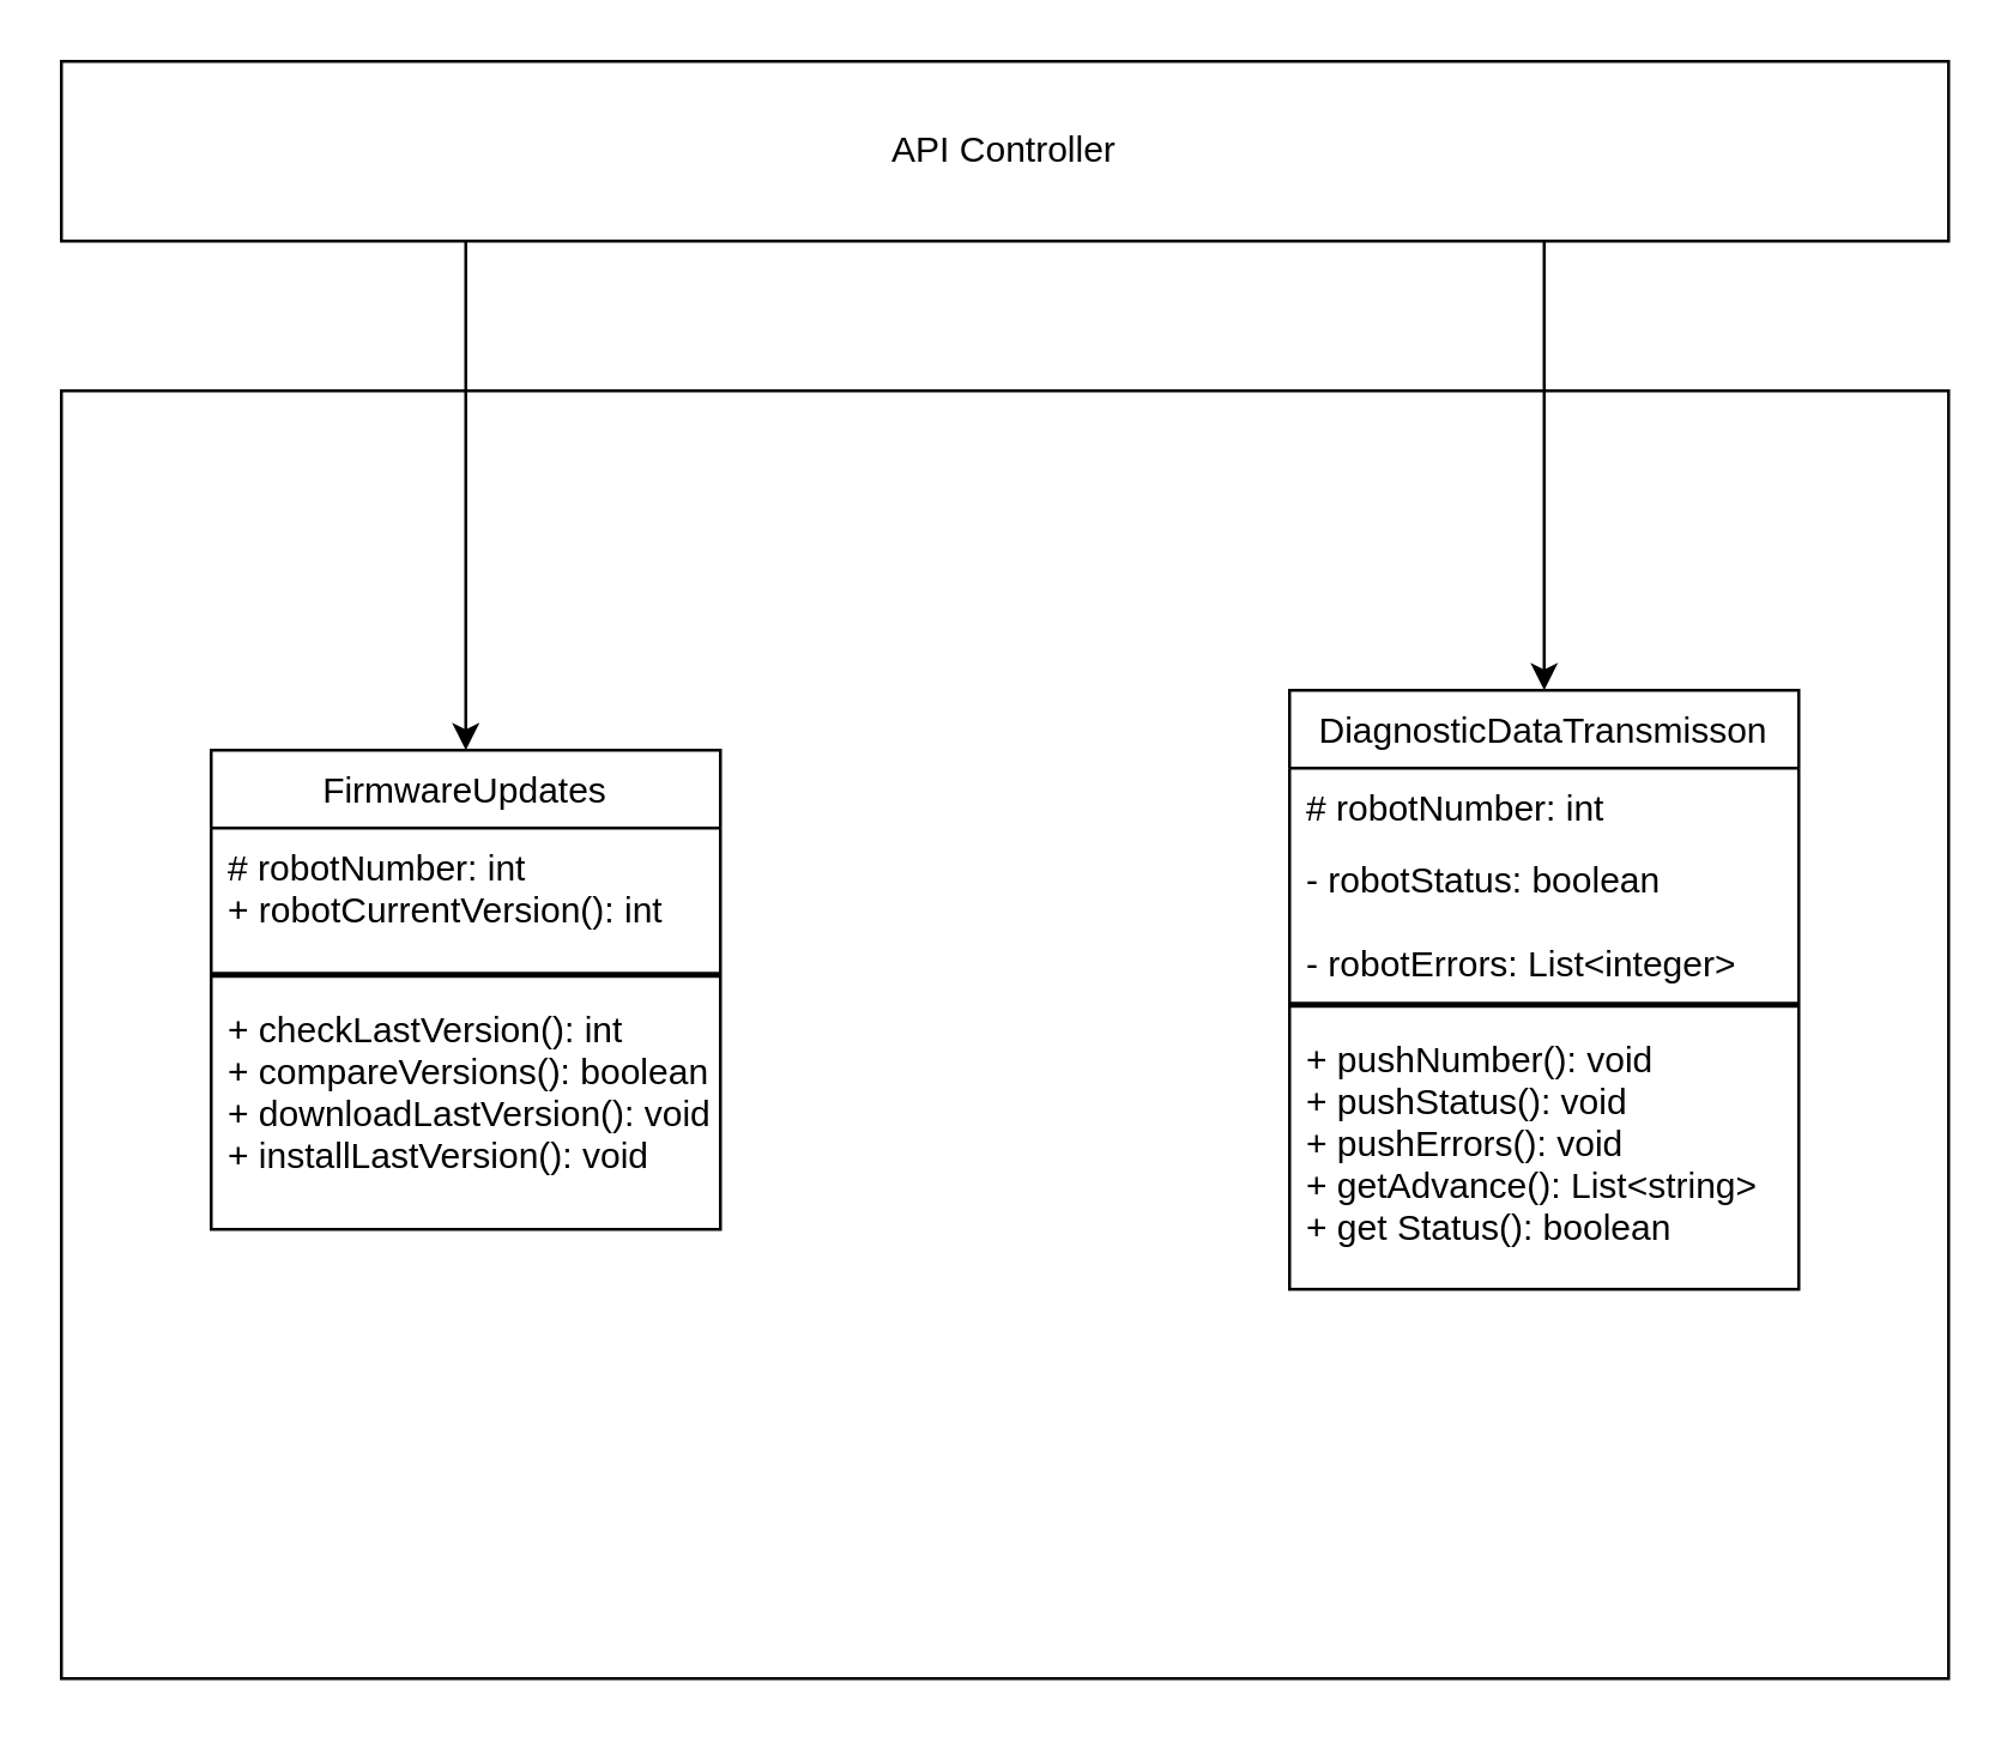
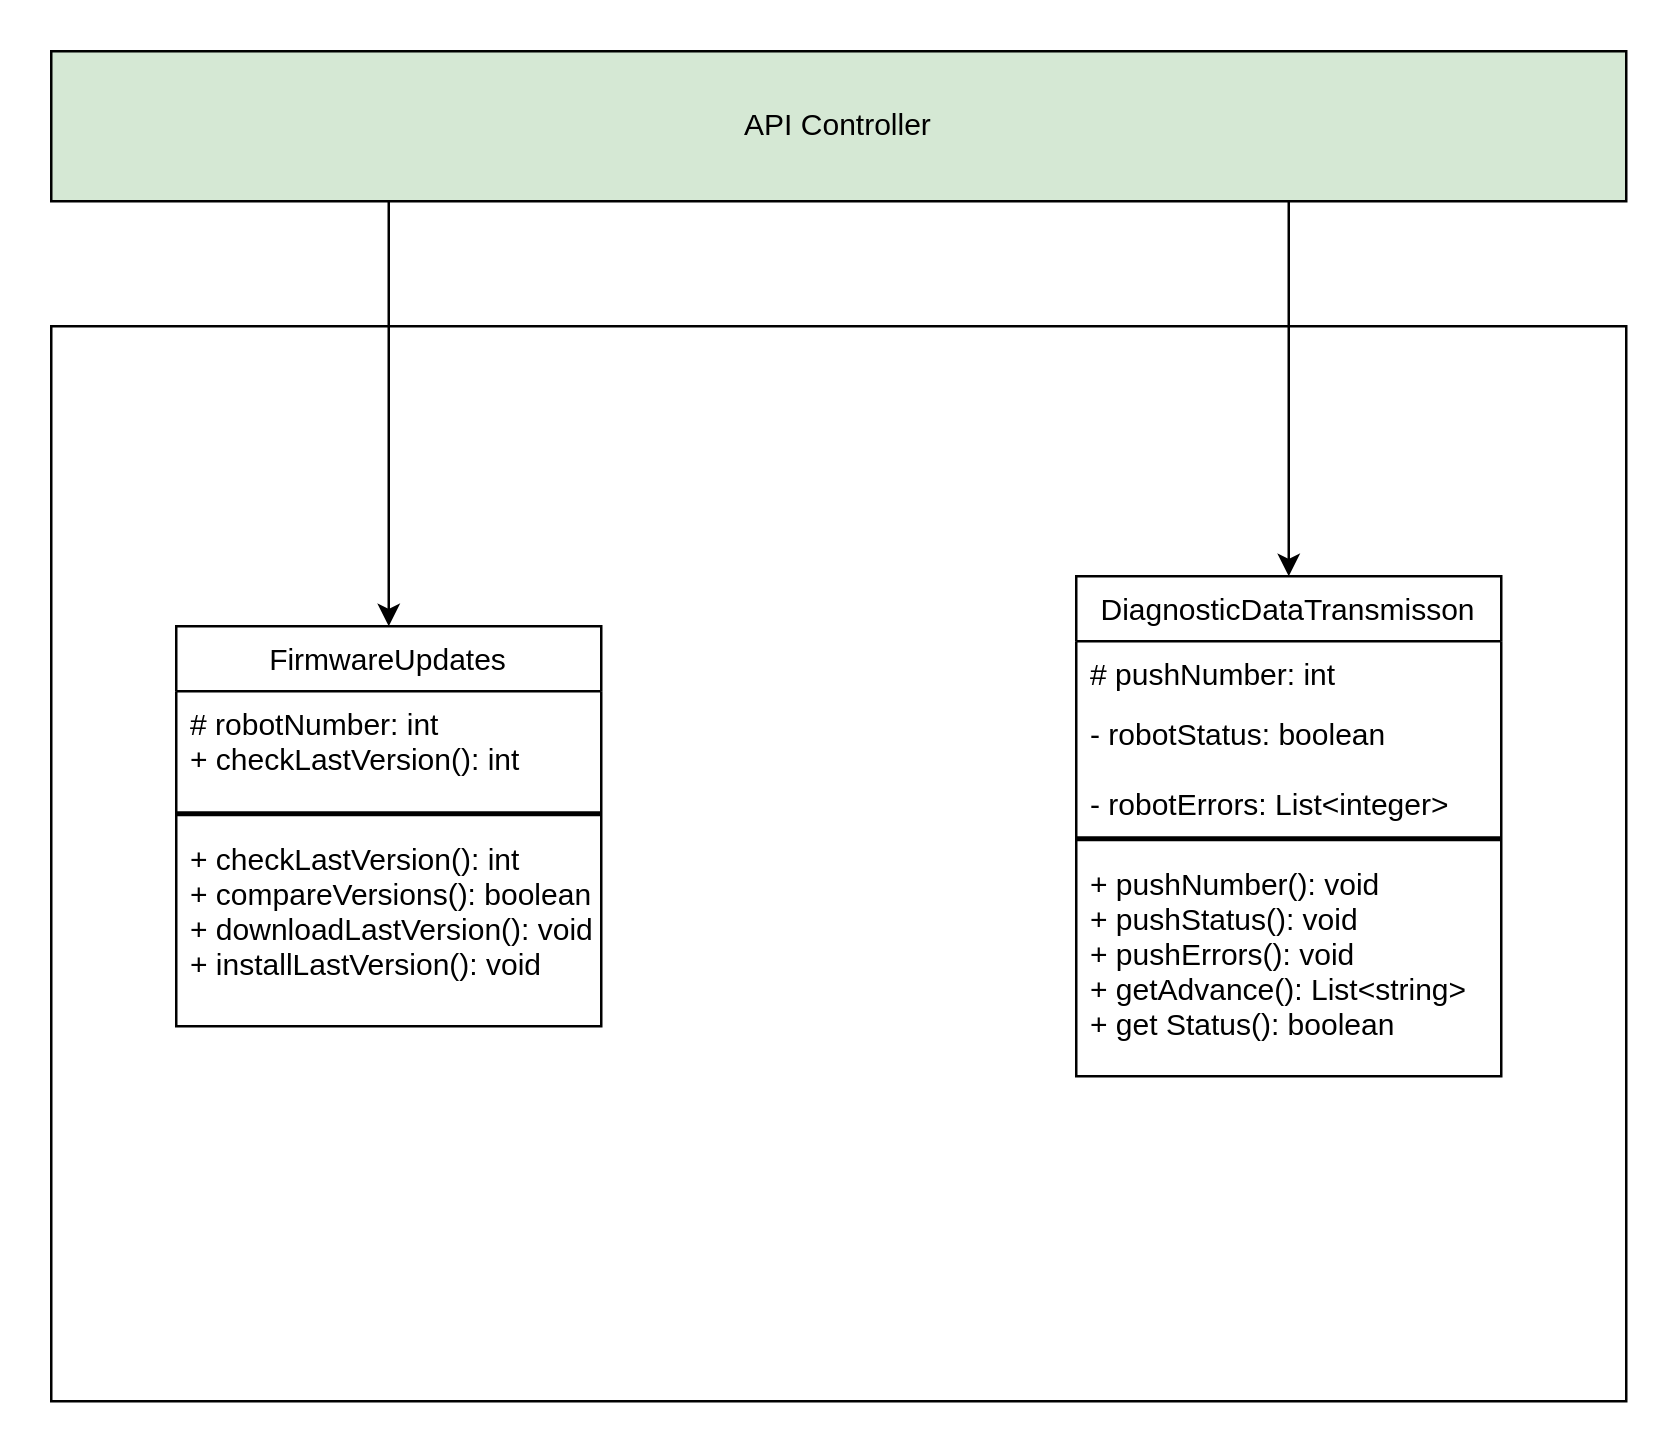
  <mxCell id="0" />
  <mxCell id="1" parent="0" />
  <mxCell id="2" value="" style="rounded=0;whiteSpace=wrap;html=1;" vertex="1" parent="1"><mxGeometry x="20" y="130" width="630" height="430" as="geometry" /></mxCell>
- <mxCell id="3" value="API Controller" style="rounded=1;whiteSpace=wrap;html=1;arcSize=0;" parent="1" vertex="1"><mxGeometry x="20" y="20" width="630" height="60" as="geometry" /></mxCell>
+ <mxCell id="3" value="API Controller" style="rounded=1;whiteSpace=wrap;html=1;arcSize=0;fillColor=#d5e8d4;" parent="1" vertex="1"><mxGeometry x="20" y="20" width="630" height="60" as="geometry" /></mxCell>
  <mxCell id="4" value="FirmwareUpdates" style="swimlane;fontStyle=0;childLayout=stackLayout;horizontal=1;startSize=26;fillColor=none;horizontalStack=0;resizeParent=1;resizeParentMax=0;resizeLast=0;collapsible=1;marginBottom=0;" vertex="1" parent="1"><mxGeometry x="70" y="250" width="170" height="160" as="geometry" /></mxCell>
- <mxCell id="5" value="# robotNumber: int&#10;+ robotCurrentVersion(): int" style="text;strokeColor=none;fillColor=none;align=left;verticalAlign=top;spacingLeft=4;spacingRight=4;overflow=hidden;rotatable=0;points=[[0,0.5],[1,0.5]];portConstraint=eastwest;" vertex="1" parent="4"><mxGeometry y="26" width="170" height="44" as="geometry" /></mxCell>
+ <mxCell id="5" value="# robotNumber: int&#10;+ checkLastVersion(): int" style="text;strokeColor=none;fillColor=none;align=left;verticalAlign=top;spacingLeft=4;spacingRight=4;overflow=hidden;rotatable=0;points=[[0,0.5],[1,0.5]];portConstraint=eastwest;" vertex="1" parent="4"><mxGeometry y="26" width="170" height="44" as="geometry" /></mxCell>
  <mxCell id="6" value="" style="line;strokeWidth=2;html=1;" vertex="1" parent="4"><mxGeometry y="70" width="170" height="10" as="geometry" /></mxCell>
  <mxCell id="7" value="+ checkLastVersion(): int&#10;+ compareVersions(): boolean&#10;+ downloadLastVersion(): void&#10;+ installLastVersion(): void&#10;" style="text;strokeColor=none;fillColor=none;align=left;verticalAlign=top;spacingLeft=4;spacingRight=4;overflow=hidden;rotatable=0;points=[[0,0.5],[1,0.5]];portConstraint=eastwest;" vertex="1" parent="4"><mxGeometry y="80" width="170" height="80" as="geometry" /></mxCell>
  <mxCell id="8" value="DiagnosticDataTransmisson" style="swimlane;fontStyle=0;childLayout=stackLayout;horizontal=1;startSize=26;fillColor=none;horizontalStack=0;resizeParent=1;resizeParentMax=0;resizeLast=0;collapsible=1;marginBottom=0;" vertex="1" parent="1"><mxGeometry x="430" y="230" width="170" height="200" as="geometry" /></mxCell>
- <mxCell id="9" value="# robotNumber: int" style="text;strokeColor=none;fillColor=none;align=left;verticalAlign=top;spacingLeft=4;spacingRight=4;overflow=hidden;rotatable=0;points=[[0,0.5],[1,0.5]];portConstraint=eastwest;" vertex="1" parent="8"><mxGeometry y="26" width="170" height="24" as="geometry" /></mxCell>
+ <mxCell id="9" value="# pushNumber: int" style="text;strokeColor=none;fillColor=none;align=left;verticalAlign=top;spacingLeft=4;spacingRight=4;overflow=hidden;rotatable=0;points=[[0,0.5],[1,0.5]];portConstraint=eastwest;" vertex="1" parent="8"><mxGeometry y="26" width="170" height="24" as="geometry" /></mxCell>
  <mxCell id="10" value="- robotStatus: boolean&#10;&#10;- robotErrors: List&lt;integer&gt;&#10;" style="text;strokeColor=none;fillColor=none;align=left;verticalAlign=top;spacingLeft=4;spacingRight=4;overflow=hidden;rotatable=0;points=[[0,0.5],[1,0.5]];portConstraint=eastwest;" vertex="1" parent="8"><mxGeometry y="50" width="170" height="50" as="geometry" /></mxCell>
  <mxCell id="11" value="" style="line;strokeWidth=2;html=1;" vertex="1" parent="8"><mxGeometry y="100" width="170" height="10" as="geometry" /></mxCell>
  <mxCell id="12" value="+ pushNumber(): void&#10;+ pushStatus(): void&#10;+ pushErrors(): void&#10;+ getAdvance(): List&lt;string&gt;&#10;+ get Status(): boolean&#10;" style="text;strokeColor=none;fillColor=none;align=left;verticalAlign=top;spacingLeft=4;spacingRight=4;overflow=hidden;rotatable=0;points=[[0,0.5],[1,0.5]];portConstraint=eastwest;" vertex="1" parent="8"><mxGeometry y="110" width="170" height="90" as="geometry" /></mxCell>
  <mxCell id="13" value="" style="endArrow=classic;html=1;entryX=0.5;entryY=0;entryDx=0;entryDy=0;" edge="1" parent="1" target="4"><mxGeometry width="50" height="50" relative="1" as="geometry"><mxPoint x="155" y="80" as="sourcePoint" /><mxPoint x="430" y="280" as="targetPoint" /></mxGeometry></mxCell>
  <mxCell id="14" value="" style="endArrow=classic;html=1;entryX=0.5;entryY=0;entryDx=0;entryDy=0;" edge="1" parent="1" target="8"><mxGeometry width="50" height="50" relative="1" as="geometry"><mxPoint x="515" y="80" as="sourcePoint" /><mxPoint x="165" y="260" as="targetPoint" /></mxGeometry></mxCell>
